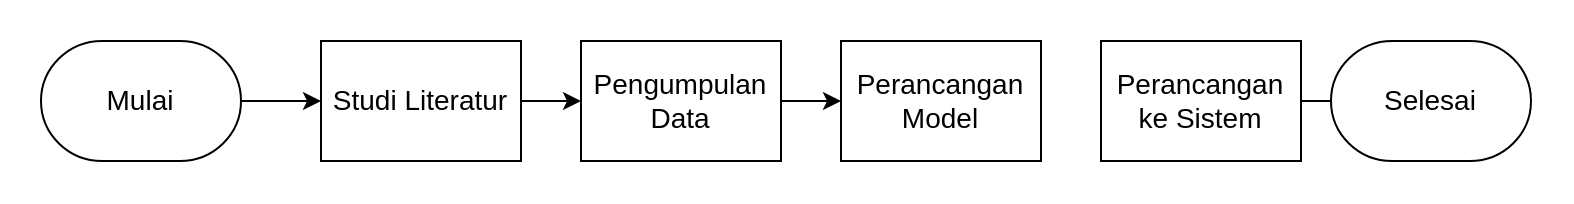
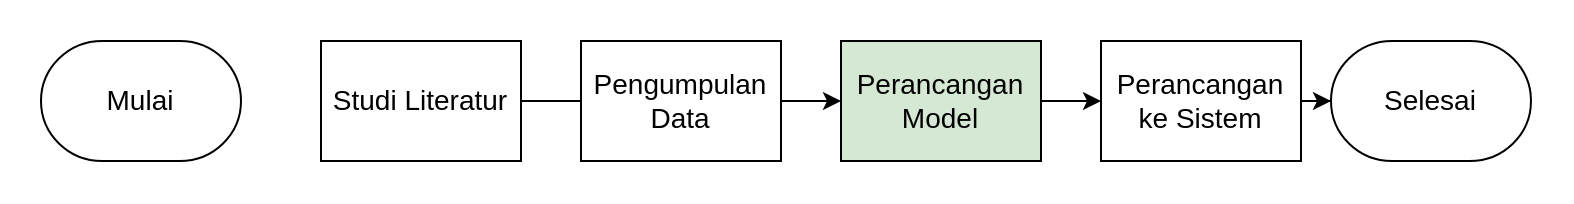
  <mxCell id="0" />
  <mxCell id="1" parent="0" />
- <mxCell id="2" value="" style="edgeStyle=orthogonalEdgeStyle;rounded=0;orthogonalLoop=1;jettySize=auto;html=1;" edge="1" parent="1" source="3" target="7"><mxGeometry relative="1" as="geometry" /></mxCell>
  <mxCell id="3" value="&lt;font style=&quot;font-size: 14px;&quot;&gt;Mulai&lt;/font&gt;" style="html=1;shape=mxgraph.flowchart.terminator;whiteSpace=wrap;" vertex="1" parent="1"><mxGeometry x="20" y="20" width="100" height="60" as="geometry" /></mxCell>
  <mxCell id="4" value="" style="edgeStyle=orthogonalEdgeStyle;rounded=0;orthogonalLoop=1;jettySize=auto;html=1;" edge="1" parent="1" source="5" target="9"><mxGeometry relative="1" as="geometry" /></mxCell>
  <mxCell id="5" value="&lt;font style=&quot;font-size: 14px;&quot;&gt;Pengumpulan Data&lt;/font&gt;" style="rounded=0;whiteSpace=wrap;html=1;" vertex="1" parent="1"><mxGeometry x="290" y="20" width="100" height="60" as="geometry" /></mxCell>
- <mxCell id="6" value="" style="edgeStyle=orthogonalEdgeStyle;rounded=0;orthogonalLoop=1;jettySize=auto;html=1;" edge="1" parent="1" source="7" target="5"><mxGeometry relative="1" as="geometry" /></mxCell>
+ <mxCell id="6" value="" style="edgeStyle=orthogonalEdgeStyle;rounded=0;orthogonalLoop=1;jettySize=auto;html=1;endArrow=none;" edge="1" parent="1" source="7" target="5"><mxGeometry relative="1" as="geometry" /></mxCell>
  <mxCell id="7" value="&lt;font style=&quot;font-size: 14px;&quot;&gt;Studi Literatur&lt;/font&gt;" style="rounded=0;whiteSpace=wrap;html=1;" vertex="1" parent="1"><mxGeometry x="160" y="20" width="100" height="60" as="geometry" /></mxCell>
- <mxCell id="9" value="&lt;font style=&quot;font-size: 14px;&quot;&gt;Perancangan Model&lt;/font&gt;" style="rounded=0;whiteSpace=wrap;html=1;" vertex="1" parent="1"><mxGeometry x="420" y="20" width="100" height="60" as="geometry" /></mxCell>
- <mxCell id="10" value="" style="edgeStyle=orthogonalEdgeStyle;rounded=0;orthogonalLoop=1;jettySize=auto;html=1;endArrow=none;" edge="1" parent="1" source="11" target="12"><mxGeometry relative="1" as="geometry" /></mxCell>
+ <mxCell id="8" value="" style="edgeStyle=orthogonalEdgeStyle;rounded=0;orthogonalLoop=1;jettySize=auto;html=1;" edge="1" parent="1" source="9" target="11"><mxGeometry relative="1" as="geometry" /></mxCell>
+ <mxCell id="9" value="&lt;font style=&quot;font-size: 14px;&quot;&gt;Perancangan Model&lt;/font&gt;" style="rounded=0;whiteSpace=wrap;html=1;fillColor=#d5e8d4;" vertex="1" parent="1"><mxGeometry x="420" y="20" width="100" height="60" as="geometry" /></mxCell>
+ <mxCell id="10" value="" style="edgeStyle=orthogonalEdgeStyle;rounded=0;orthogonalLoop=1;jettySize=auto;html=1;" edge="1" parent="1" source="11" target="12"><mxGeometry relative="1" as="geometry" /></mxCell>
  <mxCell id="11" value="&lt;font style=&quot;font-size: 14px;&quot;&gt;Perancangan ke Sistem&lt;/font&gt;" style="rounded=0;whiteSpace=wrap;html=1;" vertex="1" parent="1"><mxGeometry x="550" y="20" width="100" height="60" as="geometry" /></mxCell>
  <mxCell id="12" value="&lt;font style=&quot;font-size: 14px;&quot;&gt;Selesai&lt;/font&gt;" style="html=1;shape=mxgraph.flowchart.terminator;whiteSpace=wrap;" vertex="1" parent="1"><mxGeometry x="665" y="20" width="100" height="60" as="geometry" /></mxCell>
